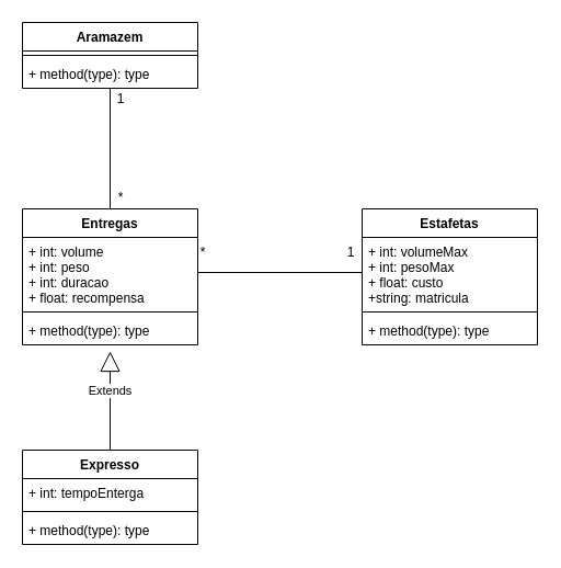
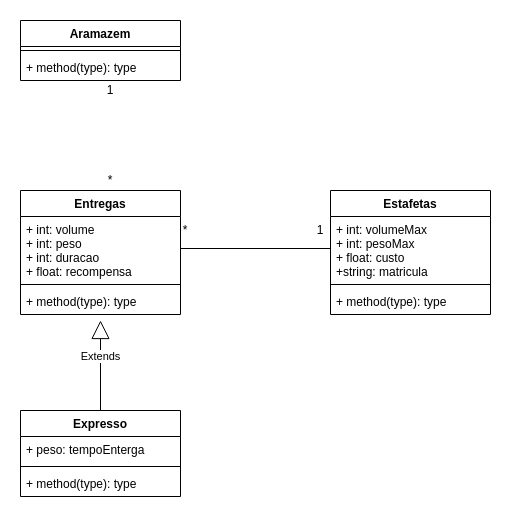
  <mxCell id="0" />
  <mxCell id="1" parent="0" />
  <mxCell id="2" value="Entregas" style="swimlane;fontStyle=1;align=center;verticalAlign=top;childLayout=stackLayout;horizontal=1;startSize=26;horizontalStack=0;resizeParent=1;resizeParentMax=0;resizeLast=0;collapsible=1;marginBottom=0;" parent="1" vertex="1"><mxGeometry x="20" y="190" width="160" height="124" as="geometry" /></mxCell>
  <mxCell id="3" value="+ int: volume&#10;+ int: peso&#10;+ int: duracao&#10;+ float: recompensa" style="text;strokeColor=none;fillColor=none;align=left;verticalAlign=top;spacingLeft=4;spacingRight=4;overflow=hidden;rotatable=0;points=[[0,0.5],[1,0.5]];portConstraint=eastwest;" parent="2" vertex="1"><mxGeometry y="26" width="160" height="64" as="geometry" /></mxCell>
  <mxCell id="4" value="" style="line;strokeWidth=1;fillColor=none;align=left;verticalAlign=middle;spacingTop=-1;spacingLeft=3;spacingRight=3;rotatable=0;labelPosition=right;points=[];portConstraint=eastwest;" parent="2" vertex="1"><mxGeometry y="90" width="160" height="8" as="geometry" /></mxCell>
  <mxCell id="5" value="+ method(type): type" style="text;strokeColor=none;fillColor=none;align=left;verticalAlign=top;spacingLeft=4;spacingRight=4;overflow=hidden;rotatable=0;points=[[0,0.5],[1,0.5]];portConstraint=eastwest;" parent="2" vertex="1"><mxGeometry y="98" width="160" height="26" as="geometry" /></mxCell>
  <mxCell id="6" value="Expresso" style="swimlane;fontStyle=1;align=center;verticalAlign=top;childLayout=stackLayout;horizontal=1;startSize=26;horizontalStack=0;resizeParent=1;resizeParentMax=0;resizeLast=0;collapsible=1;marginBottom=0;" parent="1" vertex="1"><mxGeometry x="20" y="410" width="160" height="86" as="geometry" /></mxCell>
- <mxCell id="7" value="+ int: tempoEnterga" style="text;strokeColor=none;fillColor=none;align=left;verticalAlign=top;spacingLeft=4;spacingRight=4;overflow=hidden;rotatable=0;points=[[0,0.5],[1,0.5]];portConstraint=eastwest;" parent="6" vertex="1"><mxGeometry y="26" width="160" height="26" as="geometry" /></mxCell>
+ <mxCell id="7" value="+ peso: tempoEnterga" style="text;strokeColor=none;fillColor=none;align=left;verticalAlign=top;spacingLeft=4;spacingRight=4;overflow=hidden;rotatable=0;points=[[0,0.5],[1,0.5]];portConstraint=eastwest;" parent="6" vertex="1"><mxGeometry y="26" width="160" height="26" as="geometry" /></mxCell>
  <mxCell id="8" value="" style="line;strokeWidth=1;fillColor=none;align=left;verticalAlign=middle;spacingTop=-1;spacingLeft=3;spacingRight=3;rotatable=0;labelPosition=right;points=[];portConstraint=eastwest;" parent="6" vertex="1"><mxGeometry y="52" width="160" height="8" as="geometry" /></mxCell>
  <mxCell id="9" value="+ method(type): type" style="text;strokeColor=none;fillColor=none;align=left;verticalAlign=top;spacingLeft=4;spacingRight=4;overflow=hidden;rotatable=0;points=[[0,0.5],[1,0.5]];portConstraint=eastwest;" parent="6" vertex="1"><mxGeometry y="60" width="160" height="26" as="geometry" /></mxCell>
  <mxCell id="10" value="Estafetas" style="swimlane;fontStyle=1;align=center;verticalAlign=top;childLayout=stackLayout;horizontal=1;startSize=26;horizontalStack=0;resizeParent=1;resizeParentMax=0;resizeLast=0;collapsible=1;marginBottom=0;" parent="1" vertex="1"><mxGeometry x="330" y="190" width="160" height="124" as="geometry" /></mxCell>
  <mxCell id="11" value="+ int: volumeMax&#10;+ int: pesoMax&#10;+ float: custo&#10;+string: matricula" style="text;strokeColor=none;fillColor=none;align=left;verticalAlign=top;spacingLeft=4;spacingRight=4;overflow=hidden;rotatable=0;points=[[0,0.5],[1,0.5]];portConstraint=eastwest;" parent="10" vertex="1"><mxGeometry y="26" width="160" height="64" as="geometry" /></mxCell>
  <mxCell id="12" value="" style="line;strokeWidth=1;fillColor=none;align=left;verticalAlign=middle;spacingTop=-1;spacingLeft=3;spacingRight=3;rotatable=0;labelPosition=right;points=[];portConstraint=eastwest;" parent="10" vertex="1"><mxGeometry y="90" width="160" height="8" as="geometry" /></mxCell>
  <mxCell id="13" value="+ method(type): type" style="text;strokeColor=none;fillColor=none;align=left;verticalAlign=top;spacingLeft=4;spacingRight=4;overflow=hidden;rotatable=0;points=[[0,0.5],[1,0.5]];portConstraint=eastwest;" parent="10" vertex="1"><mxGeometry y="98" width="160" height="26" as="geometry" /></mxCell>
- <mxCell id="14" style="edgeStyle=orthogonalEdgeStyle;rounded=0;orthogonalLoop=1;jettySize=auto;html=1;entryX=0.5;entryY=0;entryDx=0;entryDy=0;endArrow=none;endFill=0;" parent="1" source="15" target="2" edge="1"><mxGeometry relative="1" as="geometry" /></mxCell>
  <mxCell id="15" value="Aramazem" style="swimlane;fontStyle=1;align=center;verticalAlign=top;childLayout=stackLayout;horizontal=1;startSize=26;horizontalStack=0;resizeParent=1;resizeParentMax=0;resizeLast=0;collapsible=1;marginBottom=0;" parent="1" vertex="1"><mxGeometry x="20" y="20" width="160" height="60" as="geometry" /></mxCell>
  <mxCell id="16" value="" style="line;strokeWidth=1;fillColor=none;align=left;verticalAlign=middle;spacingTop=-1;spacingLeft=3;spacingRight=3;rotatable=0;labelPosition=right;points=[];portConstraint=eastwest;" parent="15" vertex="1"><mxGeometry y="26" width="160" height="8" as="geometry" /></mxCell>
  <mxCell id="17" value="+ method(type): type" style="text;strokeColor=none;fillColor=none;align=left;verticalAlign=top;spacingLeft=4;spacingRight=4;overflow=hidden;rotatable=0;points=[[0,0.5],[1,0.5]];portConstraint=eastwest;" parent="15" vertex="1"><mxGeometry y="34" width="160" height="26" as="geometry" /></mxCell>
  <mxCell id="18" style="edgeStyle=orthogonalEdgeStyle;rounded=0;orthogonalLoop=1;jettySize=auto;html=1;exitX=1;exitY=0.5;exitDx=0;exitDy=0;entryX=0;entryY=0.5;entryDx=0;entryDy=0;endArrow=none;endFill=0;" parent="1" source="3" target="11" edge="1"><mxGeometry relative="1" as="geometry" /></mxCell>
  <mxCell id="19" value="*" style="text;html=1;strokeColor=none;fillColor=none;align=center;verticalAlign=middle;whiteSpace=wrap;rounded=0;" parent="1" vertex="1"><mxGeometry x="180" y="220" width="10" height="20" as="geometry" /></mxCell>
  <mxCell id="20" value="1" style="text;html=1;strokeColor=none;fillColor=none;align=center;verticalAlign=middle;whiteSpace=wrap;rounded=0;" parent="1" vertex="1"><mxGeometry x="310" y="220" width="20" height="20" as="geometry" /></mxCell>
  <mxCell id="21" value="*" style="text;html=1;strokeColor=none;fillColor=none;align=center;verticalAlign=middle;whiteSpace=wrap;rounded=0;" parent="1" vertex="1"><mxGeometry x="100" y="170" width="20" height="20" as="geometry" /></mxCell>
  <mxCell id="22" value="1" style="text;html=1;strokeColor=none;fillColor=none;align=center;verticalAlign=middle;whiteSpace=wrap;rounded=0;" parent="1" vertex="1"><mxGeometry x="100" y="80" width="20" height="20" as="geometry" /></mxCell>
  <mxCell id="23" value="Extends" style="endArrow=block;endSize=16;endFill=0;html=1;rounded=0;exitX=0.5;exitY=0;exitDx=0;exitDy=0;" parent="1" source="6" edge="1"><mxGeometry x="0.2" width="160" relative="1" as="geometry"><mxPoint x="-10" y="350" as="sourcePoint" /><mxPoint x="100" y="320" as="targetPoint" /><mxPoint as="offset" /></mxGeometry></mxCell>
